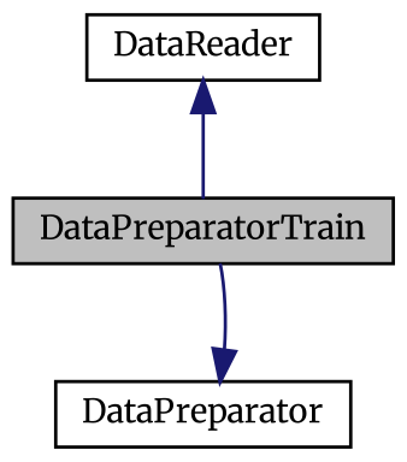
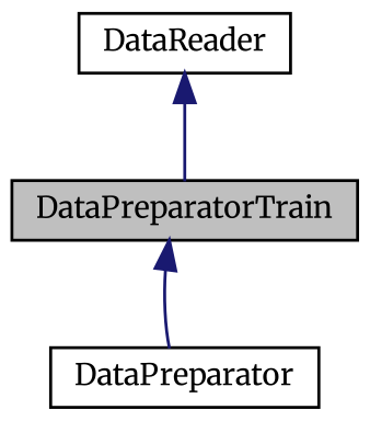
  digraph {
    fontname=Merriweather
    node [color=black fillcolor=white fontname=Merriweather fontsize=10 shape=record style=filled]
    edge [color=midnightblue dir=back fontname=Merriweather fontsize=10 labelfontname=Helvetica labelfontsize=10 style=solid]
    n1 [fillcolor=grey75 fontcolor=black height=0.2 label=DataPreparatorTrain width=0.4]
    n2 [height=0.2 label=DataPreparator width=0.4]
    n3 [height=0.2 label=DataReader width=0.4]
-   n2 -> n1
+   n1 -> n2
    n3 -> n1
  }
